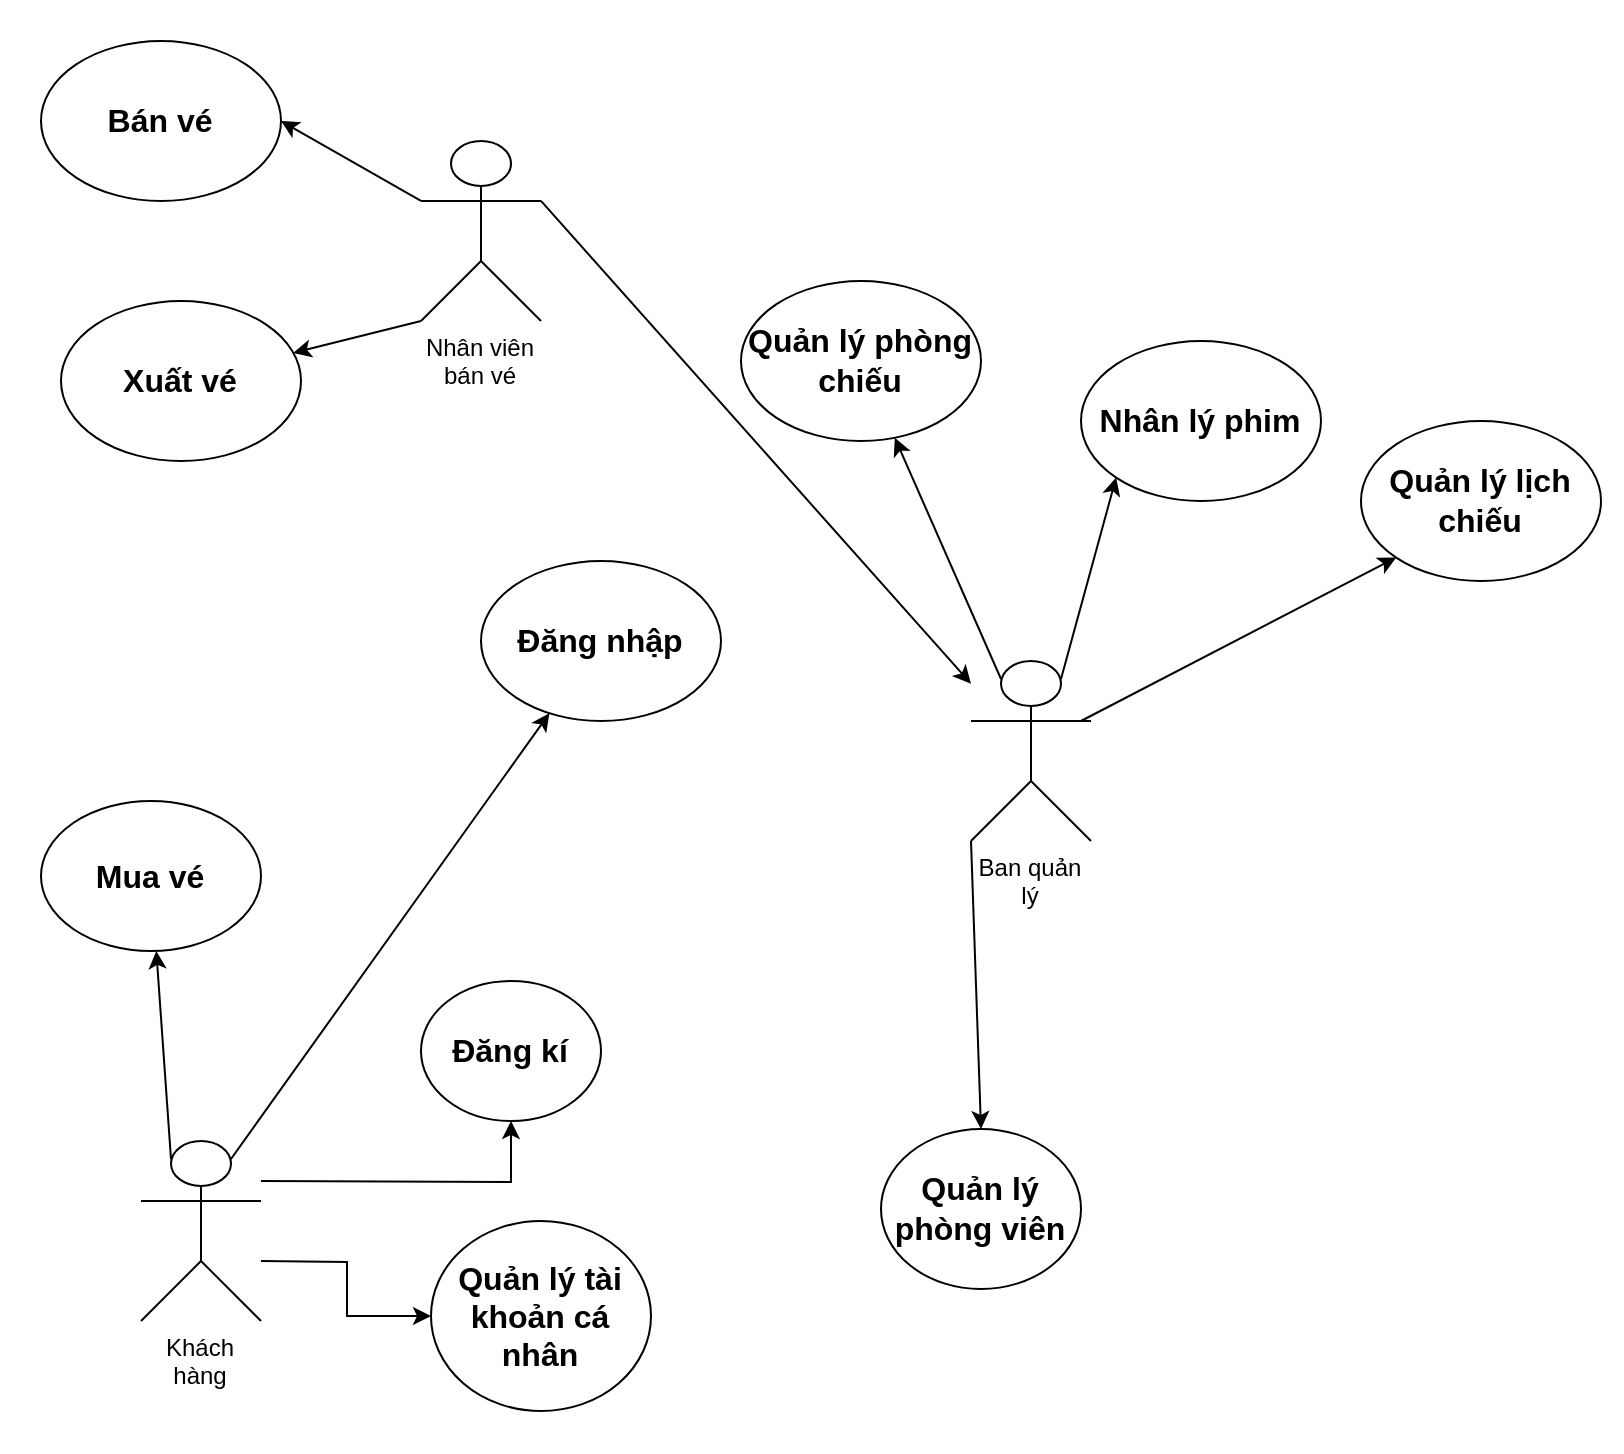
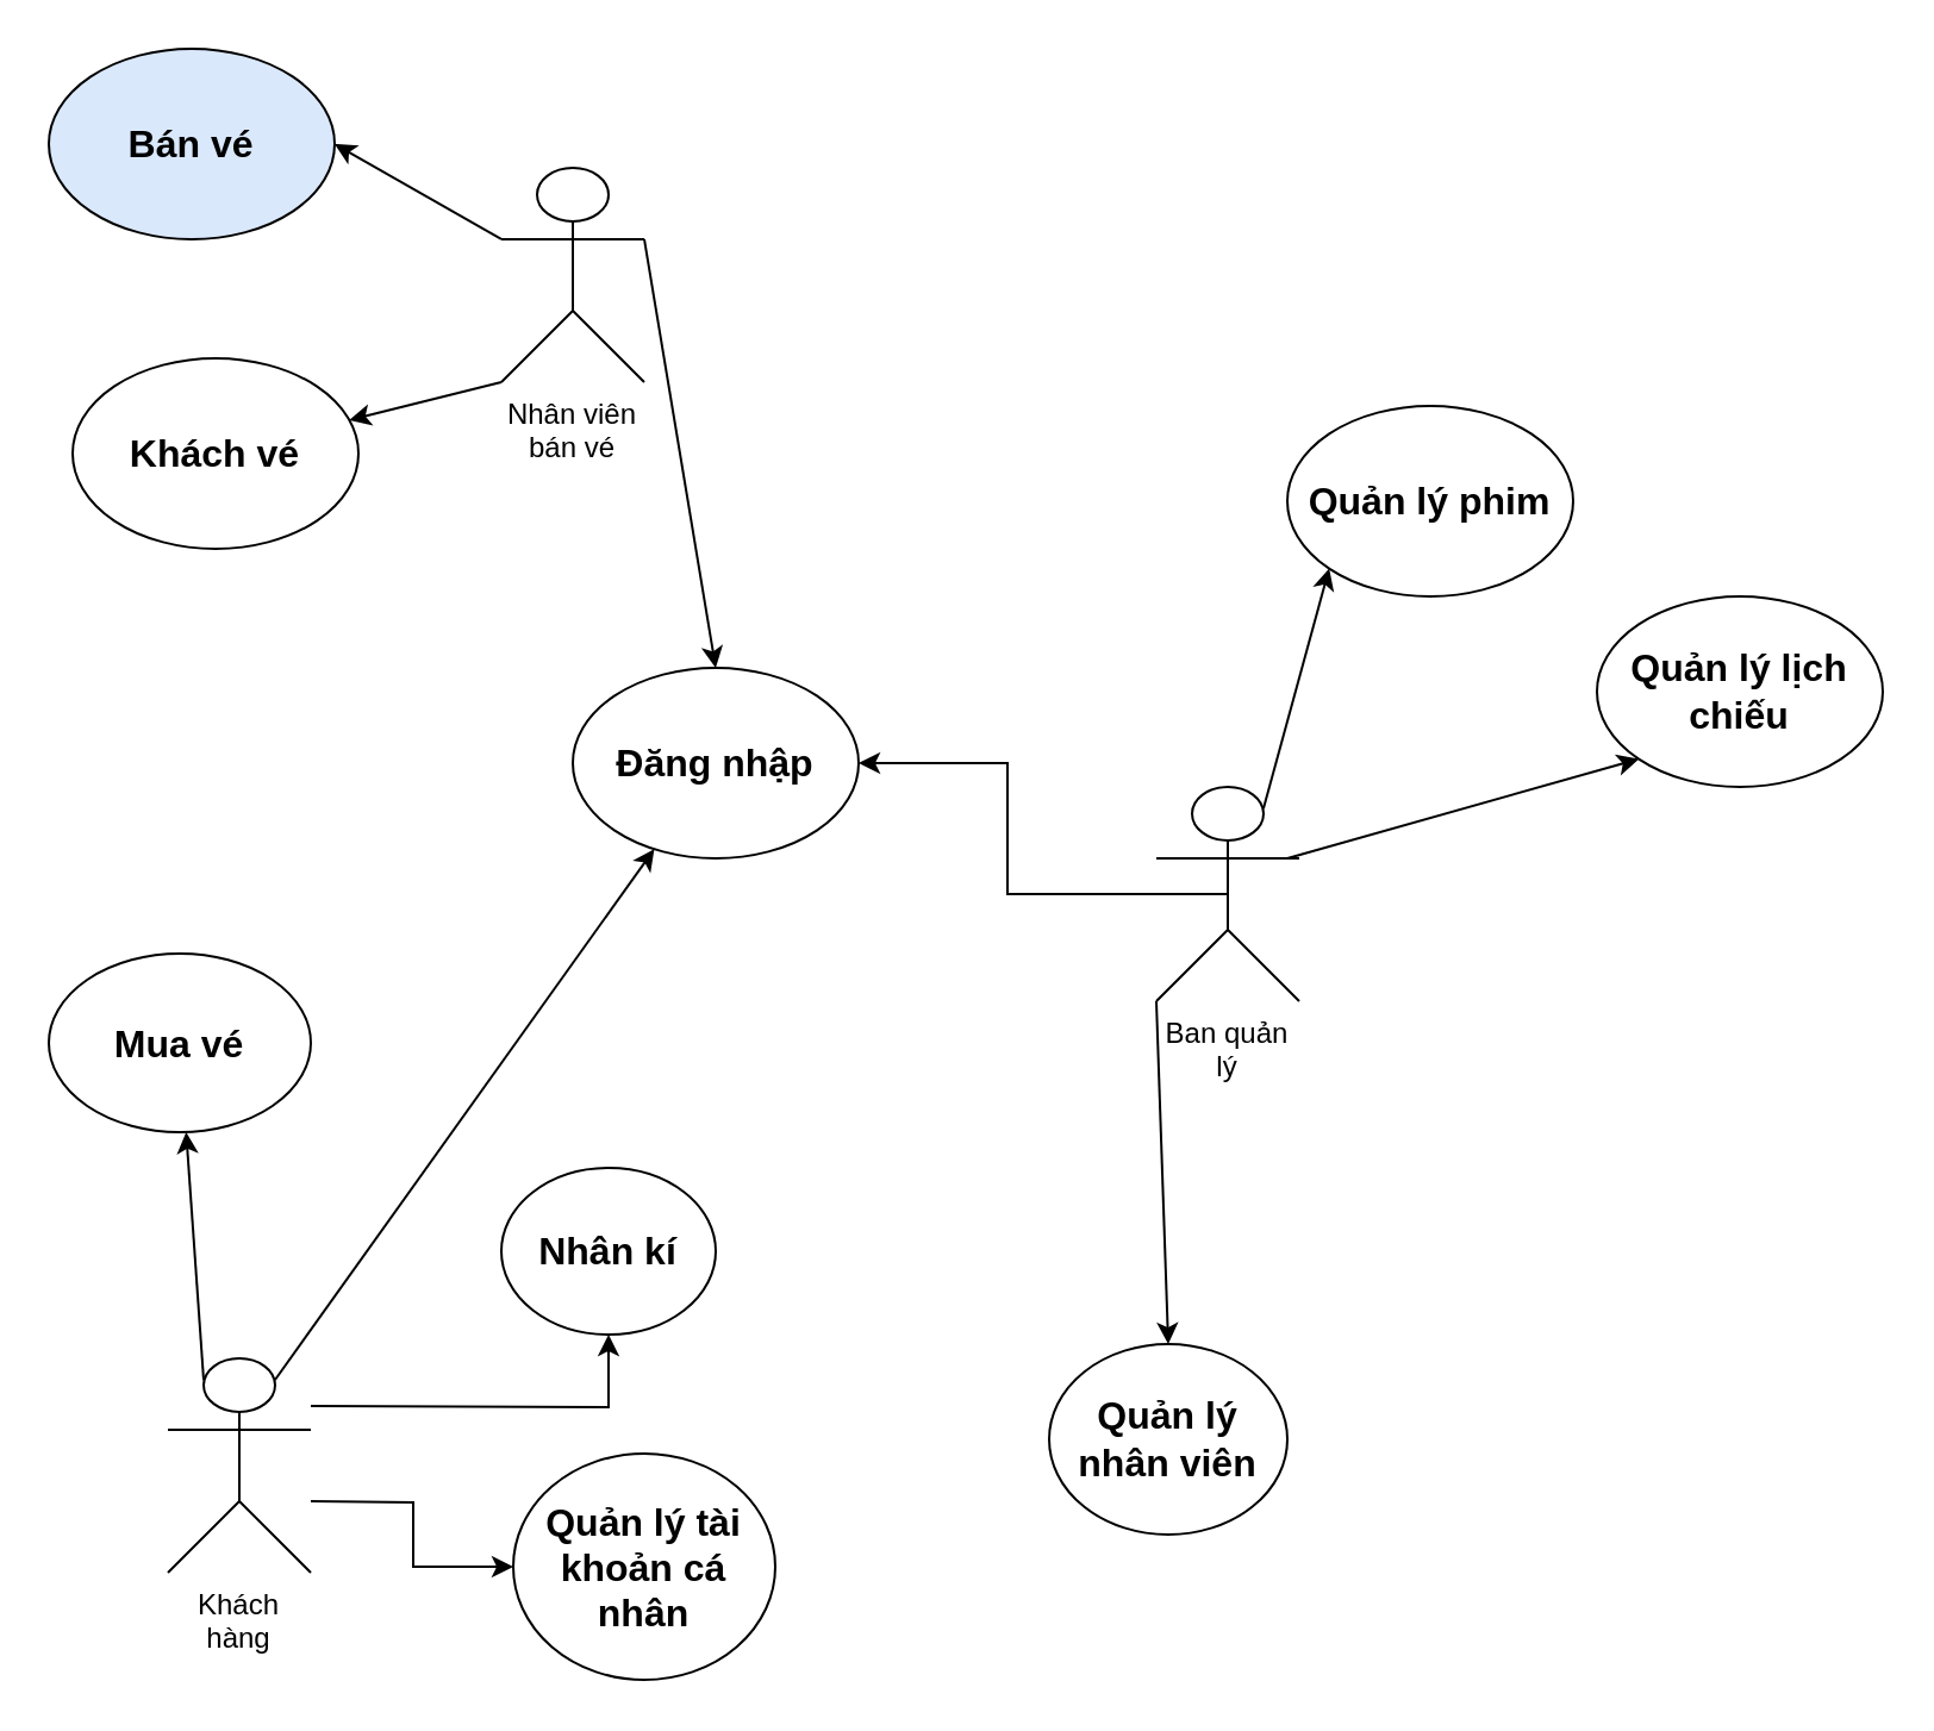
  <mxCell id="0" />
  <mxCell id="1" parent="0" />
  <mxCell id="2" value="Nhân viên bán vé" style="shape=umlActor;verticalLabelPosition=bottom;labelBackgroundColor=#ffffff;verticalAlign=top;html=1;outlineConnect=0;whiteSpace=wrap;" parent="1" vertex="1"><mxGeometry x="210" y="70" width="60" height="90" as="geometry" /></mxCell>
  <mxCell id="3" style="edgeStyle=orthogonalEdgeStyle;rounded=0;orthogonalLoop=1;jettySize=auto;html=1;" parent="1" target="9" edge="1"><mxGeometry relative="1" as="geometry"><mxPoint x="130" y="590" as="sourcePoint" /></mxGeometry></mxCell>
  <mxCell id="4" style="edgeStyle=orthogonalEdgeStyle;rounded=0;orthogonalLoop=1;jettySize=auto;html=1;fontSize=16;" parent="1" target="15" edge="1"><mxGeometry relative="1" as="geometry"><mxPoint x="130" y="630" as="sourcePoint" /></mxGeometry></mxCell>
  <mxCell id="5" value="Khách hàng" style="shape=umlActor;verticalLabelPosition=bottom;labelBackgroundColor=#ffffff;verticalAlign=top;html=1;outlineConnect=0;whiteSpace=wrap;" parent="1" vertex="1"><mxGeometry x="70" y="570" width="60" height="90" as="geometry" /></mxCell>
+ <mxCell id="6" style="edgeStyle=orthogonalEdgeStyle;rounded=0;orthogonalLoop=1;jettySize=auto;html=1;exitX=0.5;exitY=0.5;exitDx=0;exitDy=0;exitPerimeter=0;" parent="1" source="7" target="8" edge="1"><mxGeometry relative="1" as="geometry" /></mxCell>
  <mxCell id="7" value="Ban quản lý" style="shape=umlActor;verticalLabelPosition=bottom;labelBackgroundColor=#ffffff;verticalAlign=top;html=1;outlineConnect=0;whiteSpace=wrap;" parent="1" vertex="1"><mxGeometry x="485" y="330" width="60" height="90" as="geometry" /></mxCell>
  <mxCell id="8" value="&lt;b&gt;&lt;font style=&quot;font-size: 16px&quot;&gt;Đăng nhập&lt;/font&gt;&lt;/b&gt;" style="ellipse;whiteSpace=wrap;html=1;" parent="1" vertex="1"><mxGeometry x="240" y="280" width="120" height="80" as="geometry" /></mxCell>
- <mxCell id="9" value="&lt;span style=&quot;font-size: 16px&quot;&gt;&lt;b&gt;Đăng kí&lt;/b&gt;&lt;/span&gt;" style="ellipse;whiteSpace=wrap;html=1;" parent="1" vertex="1"><mxGeometry x="210" y="490" width="90" height="70" as="geometry" /></mxCell>
+ <mxCell id="9" value="&lt;span style=&quot;font-size: 16px&quot;&gt;&lt;b&gt;Nhân kí&lt;/b&gt;&lt;/span&gt;" style="ellipse;whiteSpace=wrap;html=1;" parent="1" vertex="1"><mxGeometry x="210" y="490" width="90" height="70" as="geometry" /></mxCell>
  <mxCell id="10" value="" style="endArrow=classic;html=1;exitX=0.75;exitY=0.1;exitDx=0;exitDy=0;exitPerimeter=0;" parent="1" source="5" target="8" edge="1"><mxGeometry width="50" height="50" relative="1" as="geometry"><mxPoint x="90" y="680" as="sourcePoint" /><mxPoint x="140" y="630" as="targetPoint" /></mxGeometry></mxCell>
  <mxCell id="11" value="&lt;font style=&quot;font-size: 16px&quot;&gt;&lt;b&gt;Mua vé&lt;/b&gt;&lt;/font&gt;" style="ellipse;whiteSpace=wrap;html=1;" parent="1" vertex="1"><mxGeometry x="20" y="400" width="110" height="75" as="geometry" /></mxCell>
- <mxCell id="12" value="&lt;b&gt;Nhân lý phim&lt;/b&gt;" style="ellipse;whiteSpace=wrap;html=1;fontSize=16;" parent="1" vertex="1"><mxGeometry x="540" y="170" width="120" height="80" as="geometry" /></mxCell>
- <mxCell id="13" value="&lt;b&gt;Quản lý lịch chiếu&lt;/b&gt;" style="ellipse;whiteSpace=wrap;html=1;fontSize=16;" parent="1" vertex="1"><mxGeometry x="680" y="210" width="120" height="80" as="geometry" /></mxCell>
- <mxCell id="14" value="&lt;b&gt;Quản lý phòng viên&lt;/b&gt;" style="ellipse;whiteSpace=wrap;html=1;fontSize=16;" parent="1" vertex="1"><mxGeometry x="440" y="564" width="100" height="80" as="geometry" /></mxCell>
+ <mxCell id="12" value="&lt;b&gt;Quản lý phim&lt;/b&gt;" style="ellipse;whiteSpace=wrap;html=1;fontSize=16;" parent="1" vertex="1"><mxGeometry x="540" y="170" width="120" height="80" as="geometry" /></mxCell>
+ <mxCell id="13" value="&lt;b&gt;Quản lý lịch chiếu&lt;/b&gt;" style="ellipse;whiteSpace=wrap;html=1;fontSize=16;" parent="1" vertex="1"><mxGeometry x="670" y="250" width="120" height="80" as="geometry" /></mxCell>
+ <mxCell id="14" value="&lt;b&gt;Quản lý nhân viên&lt;/b&gt;" style="ellipse;whiteSpace=wrap;html=1;fontSize=16;" parent="1" vertex="1"><mxGeometry x="440" y="564" width="100" height="80" as="geometry" /></mxCell>
  <mxCell id="15" value="&lt;b&gt;Quản lý tài khoản cá nhân&lt;/b&gt;" style="ellipse;whiteSpace=wrap;html=1;fontSize=16;" parent="1" vertex="1"><mxGeometry x="215" y="610" width="110" height="95" as="geometry" /></mxCell>
- <mxCell id="16" value="&lt;b&gt;Quản lý phòng chiếu&lt;/b&gt;" style="ellipse;whiteSpace=wrap;html=1;fontSize=16;" parent="1" vertex="1"><mxGeometry x="370" y="140" width="120" height="80" as="geometry" /></mxCell>
- <mxCell id="17" value="&lt;b&gt;Bán vé&lt;/b&gt;" style="ellipse;whiteSpace=wrap;html=1;fontSize=16;" parent="1" vertex="1"><mxGeometry x="20" y="20" width="120" height="80" as="geometry" /></mxCell>
- <mxCell id="18" value="&lt;font style=&quot;font-size: 16px&quot;&gt;&lt;b&gt;Xuất vé&lt;/b&gt;&lt;/font&gt;" style="ellipse;whiteSpace=wrap;html=1;" vertex="1" parent="1"><mxGeometry x="30" y="150" width="120" height="80" as="geometry" /></mxCell>
+ <mxCell id="17" value="&lt;b&gt;Bán vé&lt;/b&gt;" style="ellipse;whiteSpace=wrap;html=1;fontSize=16;fillColor=#dae8fc;" parent="1" vertex="1"><mxGeometry x="20" y="20" width="120" height="80" as="geometry" /></mxCell>
+ <mxCell id="18" value="&lt;font style=&quot;font-size: 16px&quot;&gt;&lt;b&gt;Khách vé&lt;/b&gt;&lt;/font&gt;" style="ellipse;whiteSpace=wrap;html=1;" vertex="1" parent="1"><mxGeometry x="30" y="150" width="120" height="80" as="geometry" /></mxCell>
  <mxCell id="19" value="" style="endArrow=classic;html=1;exitX=0;exitY=1;exitDx=0;exitDy=0;exitPerimeter=0;" edge="1" parent="1" source="2" target="18"><mxGeometry width="50" height="50" relative="1" as="geometry"><mxPoint x="20" y="770" as="sourcePoint" /><mxPoint x="70" y="720" as="targetPoint" /></mxGeometry></mxCell>
  <mxCell id="20" value="" style="endArrow=classic;html=1;exitX=0.25;exitY=0.1;exitDx=0;exitDy=0;exitPerimeter=0;" edge="1" parent="1" source="5" target="11"><mxGeometry width="50" height="50" relative="1" as="geometry"><mxPoint x="80" y="570" as="sourcePoint" /><mxPoint x="70" y="770" as="targetPoint" /></mxGeometry></mxCell>
  <mxCell id="21" value="" style="endArrow=classic;html=1;entryX=1;entryY=0.5;entryDx=0;entryDy=0;exitX=0;exitY=0.333;exitDx=0;exitDy=0;exitPerimeter=0;" edge="1" parent="1" source="2" target="17"><mxGeometry width="50" height="50" relative="1" as="geometry"><mxPoint x="210" y="110" as="sourcePoint" /><mxPoint x="70" y="730" as="targetPoint" /></mxGeometry></mxCell>
- <mxCell id="22" value="" style="endArrow=classic;html=1;exitX=1;exitY=0.333;exitDx=0;exitDy=0;exitPerimeter=0;" edge="1" parent="1" source="2" target="7"><mxGeometry width="50" height="50" relative="1" as="geometry"><mxPoint x="270" y="140" as="sourcePoint" /><mxPoint x="70" y="730" as="targetPoint" /></mxGeometry></mxCell>
- <mxCell id="23" value="" style="endArrow=classic;html=1;exitX=0.25;exitY=0.1;exitDx=0;exitDy=0;exitPerimeter=0;" edge="1" parent="1" source="7" target="16"><mxGeometry width="50" height="50" relative="1" as="geometry"><mxPoint x="490" y="330" as="sourcePoint" /><mxPoint x="70" y="730" as="targetPoint" /></mxGeometry></mxCell>
+ <mxCell id="22" value="" style="endArrow=classic;html=1;entryX=0.5;entryY=0;entryDx=0;entryDy=0;exitX=1;exitY=0.333;exitDx=0;exitDy=0;exitPerimeter=0;" edge="1" parent="1" source="2" target="8"><mxGeometry width="50" height="50" relative="1" as="geometry"><mxPoint x="270" y="140" as="sourcePoint" /><mxPoint x="70" y="730" as="targetPoint" /></mxGeometry></mxCell>
  <mxCell id="24" value="" style="endArrow=classic;html=1;entryX=0;entryY=1;entryDx=0;entryDy=0;exitX=0.75;exitY=0.1;exitDx=0;exitDy=0;exitPerimeter=0;" edge="1" parent="1" source="7" target="12"><mxGeometry width="50" height="50" relative="1" as="geometry"><mxPoint x="526" y="330" as="sourcePoint" /><mxPoint x="70" y="730" as="targetPoint" /></mxGeometry></mxCell>
  <mxCell id="25" value="" style="endArrow=classic;html=1;entryX=0;entryY=1;entryDx=0;entryDy=0;" edge="1" parent="1" target="13"><mxGeometry width="50" height="50" relative="1" as="geometry"><mxPoint x="540" y="360" as="sourcePoint" /><mxPoint x="70" y="730" as="targetPoint" /></mxGeometry></mxCell>
  <mxCell id="26" value="" style="endArrow=classic;html=1;entryX=0.5;entryY=0;entryDx=0;entryDy=0;exitX=0;exitY=1;exitDx=0;exitDy=0;exitPerimeter=0;" edge="1" parent="1" source="7" target="14"><mxGeometry width="50" height="50" relative="1" as="geometry"><mxPoint x="20" y="780" as="sourcePoint" /><mxPoint x="70" y="730" as="targetPoint" /></mxGeometry></mxCell>
